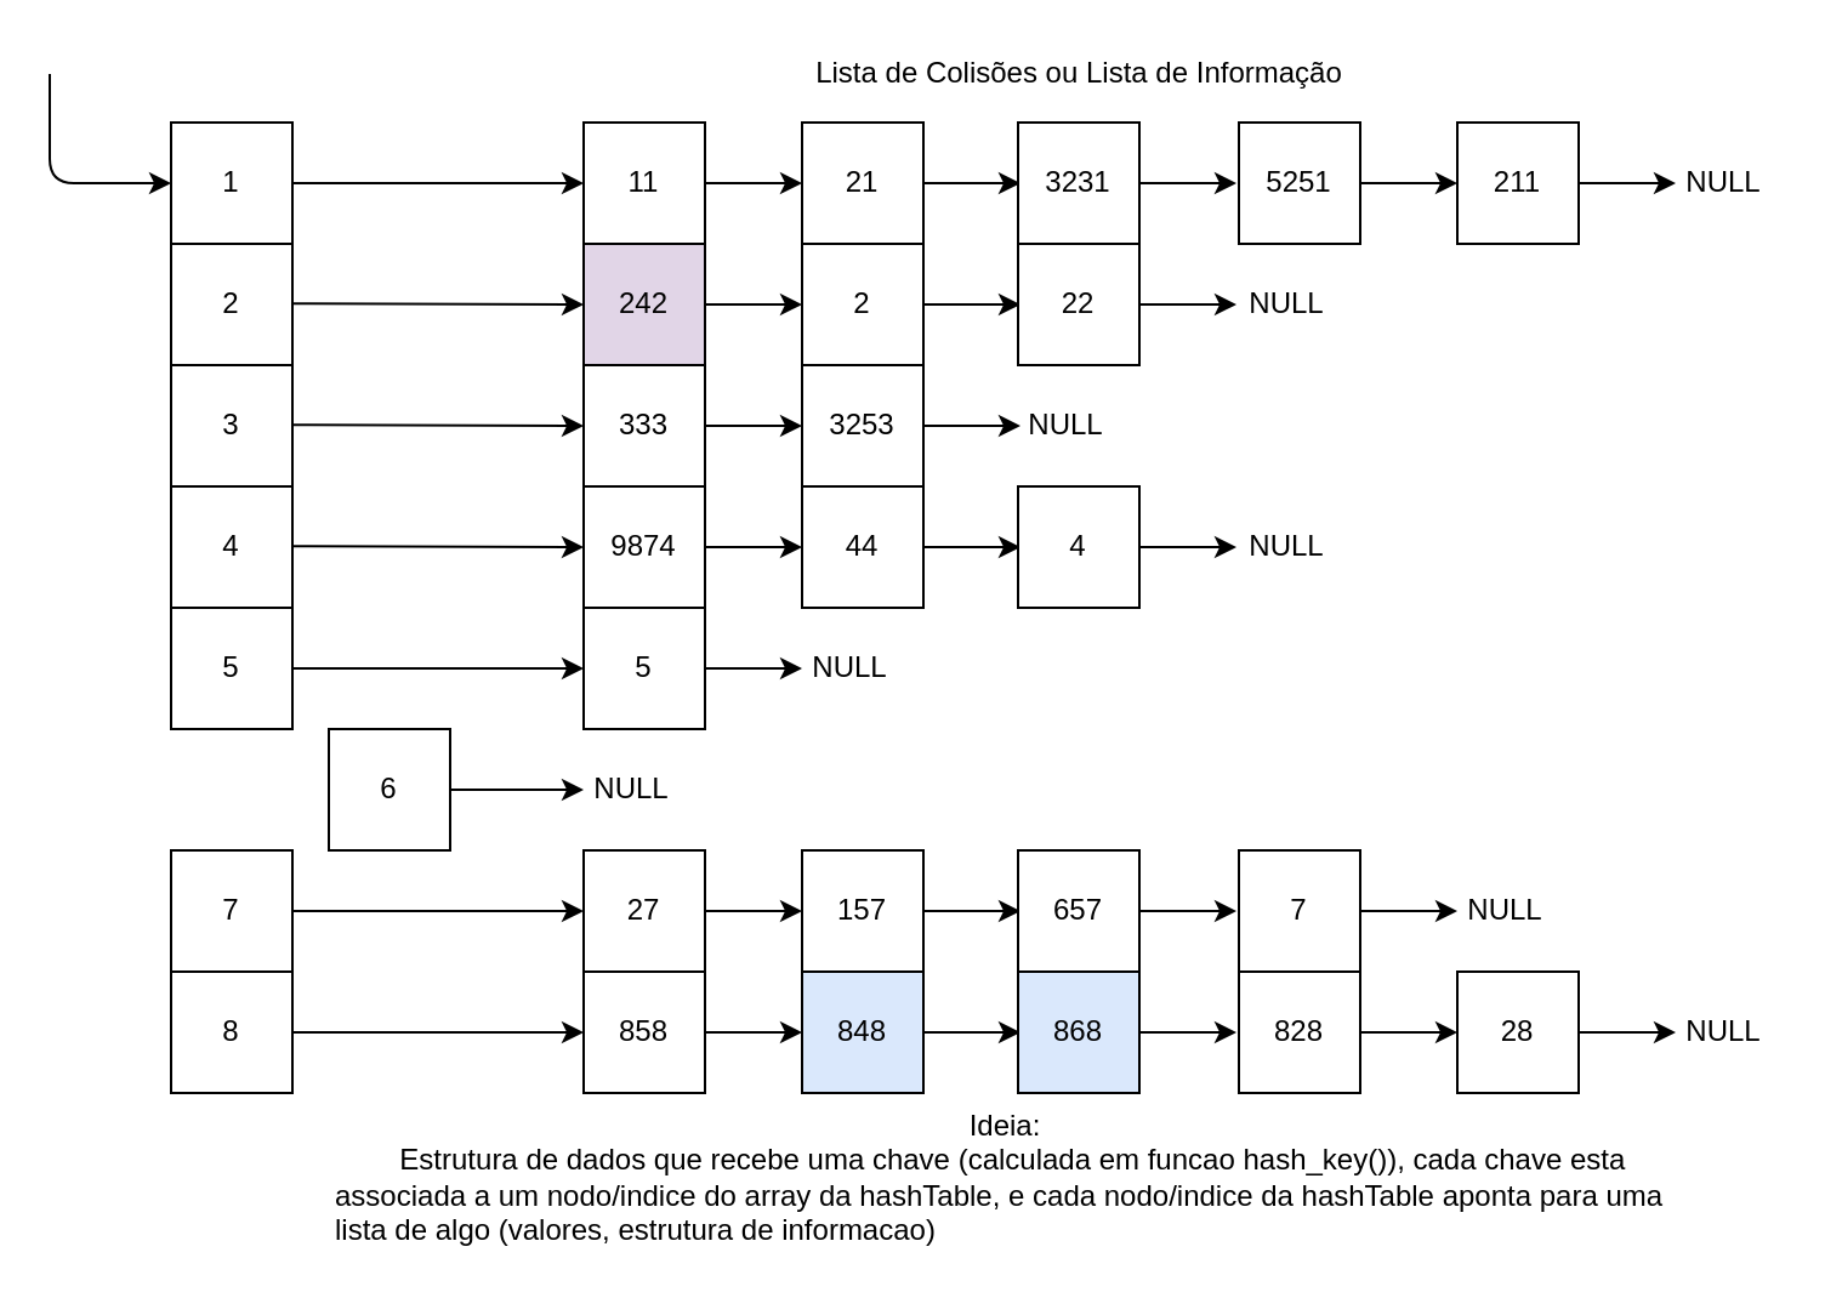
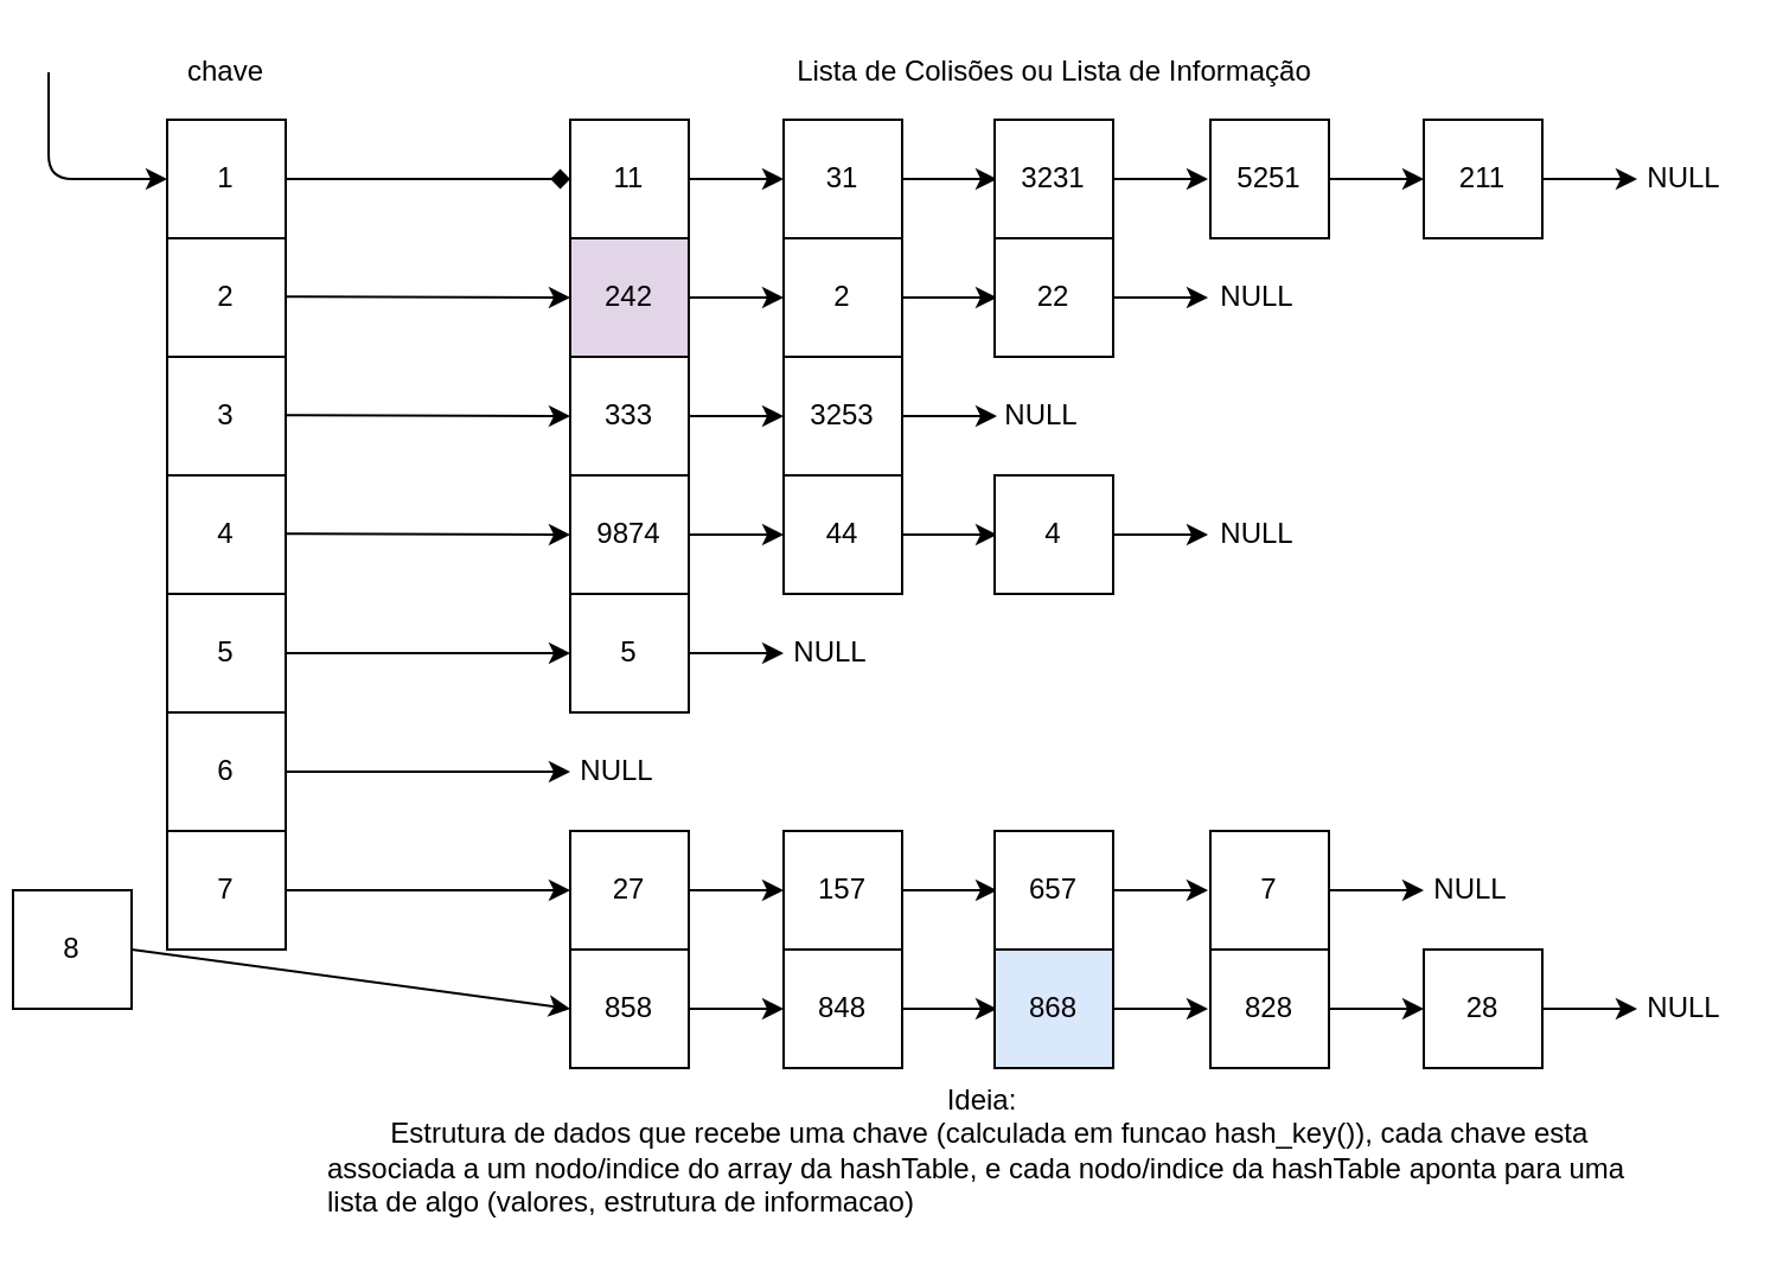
  <mxCell id="0" />
  <mxCell id="1" parent="0" />
  <mxCell id="2" value="1" style="rounded=0;whiteSpace=wrap;html=1;" vertex="1" parent="1"><mxGeometry x="70" y="50" width="50" height="50" as="geometry" /></mxCell>
  <mxCell id="3" value="2" style="rounded=0;whiteSpace=wrap;html=1;" vertex="1" parent="1"><mxGeometry x="70" y="100" width="50" height="50" as="geometry" /></mxCell>
  <mxCell id="4" value="3" style="rounded=0;whiteSpace=wrap;html=1;" vertex="1" parent="1"><mxGeometry x="70" y="150" width="50" height="50" as="geometry" /></mxCell>
  <mxCell id="5" value="4" style="rounded=0;whiteSpace=wrap;html=1;" vertex="1" parent="1"><mxGeometry x="70" y="200" width="50" height="50" as="geometry" /></mxCell>
  <mxCell id="6" value="5" style="rounded=0;whiteSpace=wrap;html=1;" vertex="1" parent="1"><mxGeometry x="70" y="250" width="50" height="50" as="geometry" /></mxCell>
- <mxCell id="7" value="6" style="rounded=0;whiteSpace=wrap;html=1;" vertex="1" parent="1"><mxGeometry x="135" y="300" width="50" height="50" as="geometry" /></mxCell>
+ <mxCell id="7" value="6" style="rounded=0;whiteSpace=wrap;html=1;" vertex="1" parent="1"><mxGeometry x="70" y="300" width="50" height="50" as="geometry" /></mxCell>
  <mxCell id="8" value="7" style="rounded=0;whiteSpace=wrap;html=1;" vertex="1" parent="1"><mxGeometry x="70" y="350" width="50" height="50" as="geometry" /></mxCell>
- <mxCell id="9" value="8" style="rounded=0;whiteSpace=wrap;html=1;" vertex="1" parent="1"><mxGeometry x="70" y="400" width="50" height="50" as="geometry" /></mxCell>
+ <mxCell id="9" value="8" style="rounded=0;whiteSpace=wrap;html=1;" vertex="1" parent="1"><mxGeometry x="5" y="375" width="50" height="50" as="geometry" /></mxCell>
  <mxCell id="10" value="" style="endArrow=classic;html=1;entryX=0;entryY=0.5;entryDx=0;entryDy=0;" edge="1" parent="1" target="2"><mxGeometry width="50" height="50" relative="1" as="geometry"><mxPoint x="20" y="30" as="sourcePoint" /><mxPoint x="430" y="180" as="targetPoint" /><Array as="points"><mxPoint x="20" y="75" /></Array></mxGeometry></mxCell>
  <mxCell id="11" value="11" style="rounded=0;whiteSpace=wrap;html=1;" vertex="1" parent="1"><mxGeometry x="240" y="50" width="50" height="50" as="geometry" /></mxCell>
  <mxCell id="12" value="" style="endArrow=classic;html=1;exitX=1;exitY=0.5;exitDx=0;exitDy=0;" edge="1" parent="1" source="11"><mxGeometry width="50" height="50" relative="1" as="geometry"><mxPoint x="460" y="230" as="sourcePoint" /><mxPoint x="330" y="75" as="targetPoint" /></mxGeometry></mxCell>
- <mxCell id="13" value="21" style="rounded=0;whiteSpace=wrap;html=1;" vertex="1" parent="1"><mxGeometry x="330" y="50" width="50" height="50" as="geometry" /></mxCell>
+ <mxCell id="13" value="31" style="rounded=0;whiteSpace=wrap;html=1;" vertex="1" parent="1"><mxGeometry x="330" y="50" width="50" height="50" as="geometry" /></mxCell>
  <mxCell id="14" value="" style="endArrow=classic;html=1;exitX=1;exitY=0.5;exitDx=0;exitDy=0;" edge="1" parent="1" source="13"><mxGeometry width="50" height="50" relative="1" as="geometry"><mxPoint x="550" y="230" as="sourcePoint" /><mxPoint x="420" y="75" as="targetPoint" /></mxGeometry></mxCell>
  <mxCell id="15" value="3231" style="rounded=0;whiteSpace=wrap;html=1;" vertex="1" parent="1"><mxGeometry x="419" y="50" width="50" height="50" as="geometry" /></mxCell>
  <mxCell id="16" value="" style="endArrow=classic;html=1;exitX=1;exitY=0.5;exitDx=0;exitDy=0;" edge="1" parent="1" source="15"><mxGeometry width="50" height="50" relative="1" as="geometry"><mxPoint x="639" y="230" as="sourcePoint" /><mxPoint x="509" y="75" as="targetPoint" /></mxGeometry></mxCell>
  <mxCell id="17" value="5251" style="rounded=0;whiteSpace=wrap;html=1;" vertex="1" parent="1"><mxGeometry x="510" y="50" width="50" height="50" as="geometry" /></mxCell>
  <mxCell id="18" value="" style="endArrow=classic;html=1;exitX=1;exitY=0.5;exitDx=0;exitDy=0;" edge="1" parent="1" source="17"><mxGeometry width="50" height="50" relative="1" as="geometry"><mxPoint x="730" y="230" as="sourcePoint" /><mxPoint x="600" y="75" as="targetPoint" /></mxGeometry></mxCell>
  <mxCell id="19" value="211" style="rounded=0;whiteSpace=wrap;html=1;" vertex="1" parent="1"><mxGeometry x="600" y="50" width="50" height="50" as="geometry" /></mxCell>
  <mxCell id="20" value="" style="endArrow=classic;html=1;exitX=1;exitY=0.5;exitDx=0;exitDy=0;" edge="1" parent="1" source="19"><mxGeometry width="50" height="50" relative="1" as="geometry"><mxPoint x="820" y="230" as="sourcePoint" /><mxPoint x="690" y="75" as="targetPoint" /></mxGeometry></mxCell>
  <mxCell id="21" value="242" style="rounded=0;whiteSpace=wrap;html=1;fillColor=#e1d5e7;" vertex="1" parent="1"><mxGeometry x="240" y="100" width="50" height="50" as="geometry" /></mxCell>
  <mxCell id="22" value="" style="endArrow=classic;html=1;exitX=1;exitY=0.5;exitDx=0;exitDy=0;" edge="1" parent="1" source="21"><mxGeometry width="50" height="50" relative="1" as="geometry"><mxPoint x="460" y="280" as="sourcePoint" /><mxPoint x="330" y="125" as="targetPoint" /></mxGeometry></mxCell>
  <mxCell id="23" value="2" style="rounded=0;whiteSpace=wrap;html=1;" vertex="1" parent="1"><mxGeometry x="330" y="100" width="50" height="50" as="geometry" /></mxCell>
  <mxCell id="24" value="" style="endArrow=classic;html=1;exitX=1;exitY=0.5;exitDx=0;exitDy=0;" edge="1" parent="1" source="23"><mxGeometry width="50" height="50" relative="1" as="geometry"><mxPoint x="550" y="280" as="sourcePoint" /><mxPoint x="420" y="125" as="targetPoint" /></mxGeometry></mxCell>
  <mxCell id="25" value="22" style="rounded=0;whiteSpace=wrap;html=1;" vertex="1" parent="1"><mxGeometry x="419" y="100" width="50" height="50" as="geometry" /></mxCell>
  <mxCell id="26" value="" style="endArrow=classic;html=1;exitX=1;exitY=0.5;exitDx=0;exitDy=0;" edge="1" parent="1" source="25"><mxGeometry width="50" height="50" relative="1" as="geometry"><mxPoint x="639" y="280" as="sourcePoint" /><mxPoint x="509" y="125" as="targetPoint" /></mxGeometry></mxCell>
  <mxCell id="27" value="333" style="rounded=0;whiteSpace=wrap;html=1;" vertex="1" parent="1"><mxGeometry x="240" y="150" width="50" height="50" as="geometry" /></mxCell>
  <mxCell id="28" value="" style="endArrow=classic;html=1;exitX=1;exitY=0.5;exitDx=0;exitDy=0;" edge="1" parent="1" source="27"><mxGeometry width="50" height="50" relative="1" as="geometry"><mxPoint x="460" y="330" as="sourcePoint" /><mxPoint x="330" y="175" as="targetPoint" /></mxGeometry></mxCell>
  <mxCell id="29" value="3253" style="rounded=0;whiteSpace=wrap;html=1;" vertex="1" parent="1"><mxGeometry x="330" y="150" width="50" height="50" as="geometry" /></mxCell>
  <mxCell id="30" value="" style="endArrow=classic;html=1;exitX=1;exitY=0.5;exitDx=0;exitDy=0;" edge="1" parent="1" source="29"><mxGeometry width="50" height="50" relative="1" as="geometry"><mxPoint x="550" y="330" as="sourcePoint" /><mxPoint x="420" y="175" as="targetPoint" /></mxGeometry></mxCell>
  <mxCell id="31" value="9874" style="rounded=0;whiteSpace=wrap;html=1;" vertex="1" parent="1"><mxGeometry x="240" y="200" width="50" height="50" as="geometry" /></mxCell>
  <mxCell id="32" value="" style="endArrow=classic;html=1;exitX=1;exitY=0.5;exitDx=0;exitDy=0;" edge="1" parent="1" source="31"><mxGeometry width="50" height="50" relative="1" as="geometry"><mxPoint x="460" y="380" as="sourcePoint" /><mxPoint x="330" y="225" as="targetPoint" /></mxGeometry></mxCell>
  <mxCell id="33" value="44" style="rounded=0;whiteSpace=wrap;html=1;" vertex="1" parent="1"><mxGeometry x="330" y="200" width="50" height="50" as="geometry" /></mxCell>
  <mxCell id="34" value="" style="endArrow=classic;html=1;exitX=1;exitY=0.5;exitDx=0;exitDy=0;" edge="1" parent="1" source="33"><mxGeometry width="50" height="50" relative="1" as="geometry"><mxPoint x="550" y="380" as="sourcePoint" /><mxPoint x="420" y="225" as="targetPoint" /></mxGeometry></mxCell>
  <mxCell id="35" value="4" style="rounded=0;whiteSpace=wrap;html=1;" vertex="1" parent="1"><mxGeometry x="419" y="200" width="50" height="50" as="geometry" /></mxCell>
  <mxCell id="36" value="" style="endArrow=classic;html=1;exitX=1;exitY=0.5;exitDx=0;exitDy=0;" edge="1" parent="1" source="35"><mxGeometry width="50" height="50" relative="1" as="geometry"><mxPoint x="639" y="380" as="sourcePoint" /><mxPoint x="509" y="225" as="targetPoint" /></mxGeometry></mxCell>
  <mxCell id="37" value="5" style="rounded=0;whiteSpace=wrap;html=1;" vertex="1" parent="1"><mxGeometry x="240" y="250" width="50" height="50" as="geometry" /></mxCell>
  <mxCell id="38" value="" style="endArrow=classic;html=1;exitX=1;exitY=0.5;exitDx=0;exitDy=0;" edge="1" parent="1" source="37"><mxGeometry width="50" height="50" relative="1" as="geometry"><mxPoint x="460" y="430" as="sourcePoint" /><mxPoint x="330" y="275" as="targetPoint" /></mxGeometry></mxCell>
  <mxCell id="39" value="27" style="rounded=0;whiteSpace=wrap;html=1;" vertex="1" parent="1"><mxGeometry x="240" y="350" width="50" height="50" as="geometry" /></mxCell>
  <mxCell id="40" value="" style="endArrow=classic;html=1;exitX=1;exitY=0.5;exitDx=0;exitDy=0;" edge="1" parent="1" source="39"><mxGeometry width="50" height="50" relative="1" as="geometry"><mxPoint x="460" y="530" as="sourcePoint" /><mxPoint x="330" y="375" as="targetPoint" /></mxGeometry></mxCell>
  <mxCell id="41" value="157" style="rounded=0;whiteSpace=wrap;html=1;" vertex="1" parent="1"><mxGeometry x="330" y="350" width="50" height="50" as="geometry" /></mxCell>
  <mxCell id="42" value="" style="endArrow=classic;html=1;exitX=1;exitY=0.5;exitDx=0;exitDy=0;" edge="1" parent="1" source="41"><mxGeometry width="50" height="50" relative="1" as="geometry"><mxPoint x="550" y="530" as="sourcePoint" /><mxPoint x="420" y="375" as="targetPoint" /></mxGeometry></mxCell>
  <mxCell id="43" value="657" style="rounded=0;whiteSpace=wrap;html=1;" vertex="1" parent="1"><mxGeometry x="419" y="350" width="50" height="50" as="geometry" /></mxCell>
  <mxCell id="44" value="" style="endArrow=classic;html=1;exitX=1;exitY=0.5;exitDx=0;exitDy=0;" edge="1" parent="1" source="43"><mxGeometry width="50" height="50" relative="1" as="geometry"><mxPoint x="639" y="530" as="sourcePoint" /><mxPoint x="509" y="375" as="targetPoint" /></mxGeometry></mxCell>
  <mxCell id="45" value="7" style="rounded=0;whiteSpace=wrap;html=1;" vertex="1" parent="1"><mxGeometry x="510" y="350" width="50" height="50" as="geometry" /></mxCell>
  <mxCell id="46" value="" style="endArrow=classic;html=1;exitX=1;exitY=0.5;exitDx=0;exitDy=0;" edge="1" parent="1" source="45"><mxGeometry width="50" height="50" relative="1" as="geometry"><mxPoint x="730" y="530" as="sourcePoint" /><mxPoint x="600" y="375" as="targetPoint" /></mxGeometry></mxCell>
  <mxCell id="47" value="858" style="rounded=0;whiteSpace=wrap;html=1;" vertex="1" parent="1"><mxGeometry x="240" y="400" width="50" height="50" as="geometry" /></mxCell>
  <mxCell id="48" value="" style="endArrow=classic;html=1;exitX=1;exitY=0.5;exitDx=0;exitDy=0;" edge="1" parent="1" source="47"><mxGeometry width="50" height="50" relative="1" as="geometry"><mxPoint x="460" y="580" as="sourcePoint" /><mxPoint x="330" y="425" as="targetPoint" /></mxGeometry></mxCell>
- <mxCell id="49" value="848" style="rounded=0;whiteSpace=wrap;html=1;fillColor=#dae8fc;" vertex="1" parent="1"><mxGeometry x="330" y="400" width="50" height="50" as="geometry" /></mxCell>
+ <mxCell id="49" value="848" style="rounded=0;whiteSpace=wrap;html=1;" vertex="1" parent="1"><mxGeometry x="330" y="400" width="50" height="50" as="geometry" /></mxCell>
  <mxCell id="50" value="" style="endArrow=classic;html=1;exitX=1;exitY=0.5;exitDx=0;exitDy=0;" edge="1" parent="1" source="49"><mxGeometry width="50" height="50" relative="1" as="geometry"><mxPoint x="550" y="580" as="sourcePoint" /><mxPoint x="420" y="425" as="targetPoint" /></mxGeometry></mxCell>
  <mxCell id="51" value="868" style="rounded=0;whiteSpace=wrap;html=1;fillColor=#dae8fc;" vertex="1" parent="1"><mxGeometry x="419" y="400" width="50" height="50" as="geometry" /></mxCell>
  <mxCell id="52" value="" style="endArrow=classic;html=1;exitX=1;exitY=0.5;exitDx=0;exitDy=0;" edge="1" parent="1" source="51"><mxGeometry width="50" height="50" relative="1" as="geometry"><mxPoint x="639" y="580" as="sourcePoint" /><mxPoint x="509" y="425" as="targetPoint" /></mxGeometry></mxCell>
  <mxCell id="53" value="828" style="rounded=0;whiteSpace=wrap;html=1;" vertex="1" parent="1"><mxGeometry x="510" y="400" width="50" height="50" as="geometry" /></mxCell>
  <mxCell id="54" value="" style="endArrow=classic;html=1;exitX=1;exitY=0.5;exitDx=0;exitDy=0;" edge="1" parent="1" source="53"><mxGeometry width="50" height="50" relative="1" as="geometry"><mxPoint x="730" y="580" as="sourcePoint" /><mxPoint x="600" y="425" as="targetPoint" /></mxGeometry></mxCell>
  <mxCell id="55" value="28" style="rounded=0;whiteSpace=wrap;html=1;" vertex="1" parent="1"><mxGeometry x="600" y="400" width="50" height="50" as="geometry" /></mxCell>
  <mxCell id="56" value="" style="endArrow=classic;html=1;exitX=1;exitY=0.5;exitDx=0;exitDy=0;" edge="1" parent="1" source="55"><mxGeometry width="50" height="50" relative="1" as="geometry"><mxPoint x="820" y="580" as="sourcePoint" /><mxPoint x="690" y="425" as="targetPoint" /></mxGeometry></mxCell>
- <mxCell id="57" value="" style="endArrow=classic;html=1;exitX=1;exitY=0.5;exitDx=0;exitDy=0;entryX=0;entryY=0.5;entryDx=0;entryDy=0;" edge="1" parent="1" source="2" target="11"><mxGeometry width="50" height="50" relative="1" as="geometry"><mxPoint x="360" y="240" as="sourcePoint" /><mxPoint x="410" y="190" as="targetPoint" /></mxGeometry></mxCell>
+ <mxCell id="57" value="" style="endArrow=diamond;html=1;exitX=1;exitY=0.5;exitDx=0;exitDy=0;entryX=0;entryY=0.5;entryDx=0;entryDy=0;" edge="1" parent="1" source="2" target="11"><mxGeometry width="50" height="50" relative="1" as="geometry"><mxPoint x="360" y="240" as="sourcePoint" /><mxPoint x="410" y="190" as="targetPoint" /></mxGeometry></mxCell>
  <mxCell id="58" value="" style="endArrow=classic;html=1;exitX=1;exitY=0.5;exitDx=0;exitDy=0;entryX=0;entryY=0.5;entryDx=0;entryDy=0;" edge="1" parent="1" target="21"><mxGeometry width="50" height="50" relative="1" as="geometry"><mxPoint x="120" y="124.66" as="sourcePoint" /><mxPoint x="160" y="124.66" as="targetPoint" /></mxGeometry></mxCell>
  <mxCell id="59" value="" style="endArrow=classic;html=1;exitX=1;exitY=0.5;exitDx=0;exitDy=0;entryX=0;entryY=0.5;entryDx=0;entryDy=0;" edge="1" parent="1" target="27"><mxGeometry width="50" height="50" relative="1" as="geometry"><mxPoint x="120" y="174.66" as="sourcePoint" /><mxPoint x="160" y="174.66" as="targetPoint" /></mxGeometry></mxCell>
  <mxCell id="60" value="" style="endArrow=classic;html=1;exitX=1;exitY=0.5;exitDx=0;exitDy=0;entryX=0;entryY=0.5;entryDx=0;entryDy=0;" edge="1" parent="1" target="31"><mxGeometry width="50" height="50" relative="1" as="geometry"><mxPoint x="120" y="224.66" as="sourcePoint" /><mxPoint x="160" y="224.66" as="targetPoint" /></mxGeometry></mxCell>
  <mxCell id="61" value="" style="endArrow=classic;html=1;exitX=1;exitY=0.5;exitDx=0;exitDy=0;entryX=0;entryY=0.5;entryDx=0;entryDy=0;" edge="1" parent="1" source="6" target="37"><mxGeometry width="50" height="50" relative="1" as="geometry"><mxPoint x="120" y="270" as="sourcePoint" /><mxPoint x="160" y="270" as="targetPoint" /></mxGeometry></mxCell>
  <mxCell id="62" value="" style="endArrow=classic;html=1;exitX=1;exitY=0.5;exitDx=0;exitDy=0;entryX=0;entryY=0.5;entryDx=0;entryDy=0;" edge="1" parent="1" source="7"><mxGeometry width="50" height="50" relative="1" as="geometry"><mxPoint x="120" y="319.66" as="sourcePoint" /><mxPoint x="240" y="325" as="targetPoint" /></mxGeometry></mxCell>
  <mxCell id="63" value="" style="endArrow=classic;html=1;exitX=1;exitY=0.5;exitDx=0;exitDy=0;entryX=0;entryY=0.5;entryDx=0;entryDy=0;" edge="1" parent="1" source="8" target="39"><mxGeometry width="50" height="50" relative="1" as="geometry"><mxPoint x="200" y="374.66" as="sourcePoint" /><mxPoint x="240" y="374.66" as="targetPoint" /></mxGeometry></mxCell>
  <mxCell id="64" value="" style="endArrow=classic;html=1;exitX=1;exitY=0.5;exitDx=0;exitDy=0;entryX=0;entryY=0.5;entryDx=0;entryDy=0;" edge="1" parent="1" source="9" target="47"><mxGeometry width="50" height="50" relative="1" as="geometry"><mxPoint x="120" y="419.66" as="sourcePoint" /><mxPoint x="160" y="419.66" as="targetPoint" /></mxGeometry></mxCell>
+ <mxCell id="65" value="chave" style="text;html=1;strokeColor=none;fillColor=none;align=center;verticalAlign=middle;whiteSpace=wrap;rounded=0;" vertex="1" parent="1"><mxGeometry x="75" y="20" width="40" height="20" as="geometry" /></mxCell>
  <mxCell id="66" value="Lista de Colisões ou Lista de Informação" style="text;html=1;strokeColor=none;fillColor=none;align=center;verticalAlign=middle;whiteSpace=wrap;rounded=0;" vertex="1" parent="1"><mxGeometry x="312.5" y="20" width="263" height="20" as="geometry" /></mxCell>
  <mxCell id="67" value="NULL" style="text;html=1;strokeColor=none;fillColor=none;align=center;verticalAlign=middle;whiteSpace=wrap;rounded=0;" vertex="1" parent="1"><mxGeometry x="690" y="65" width="40" height="20" as="geometry" /></mxCell>
  <mxCell id="68" value="NULL" style="text;html=1;strokeColor=none;fillColor=none;align=center;verticalAlign=middle;whiteSpace=wrap;rounded=0;" vertex="1" parent="1"><mxGeometry x="510" y="115" width="40" height="20" as="geometry" /></mxCell>
  <mxCell id="69" value="NULL" style="text;html=1;strokeColor=none;fillColor=none;align=center;verticalAlign=middle;whiteSpace=wrap;rounded=0;" vertex="1" parent="1"><mxGeometry x="419" y="165" width="40" height="20" as="geometry" /></mxCell>
  <mxCell id="70" value="NULL" style="text;html=1;strokeColor=none;fillColor=none;align=center;verticalAlign=middle;whiteSpace=wrap;rounded=0;" vertex="1" parent="1"><mxGeometry x="510" y="215" width="40" height="20" as="geometry" /></mxCell>
  <mxCell id="71" value="NULL" style="text;html=1;strokeColor=none;fillColor=none;align=center;verticalAlign=middle;whiteSpace=wrap;rounded=0;" vertex="1" parent="1"><mxGeometry x="330" y="265" width="40" height="20" as="geometry" /></mxCell>
  <mxCell id="72" value="NULL" style="text;html=1;strokeColor=none;fillColor=none;align=center;verticalAlign=middle;whiteSpace=wrap;rounded=0;" vertex="1" parent="1"><mxGeometry x="240" y="315" width="40" height="20" as="geometry" /></mxCell>
  <mxCell id="73" value="NULL" style="text;html=1;strokeColor=none;fillColor=none;align=center;verticalAlign=middle;whiteSpace=wrap;rounded=0;" vertex="1" parent="1"><mxGeometry x="600" y="365" width="40" height="20" as="geometry" /></mxCell>
  <mxCell id="74" value="NULL" style="text;html=1;strokeColor=none;fillColor=none;align=center;verticalAlign=middle;whiteSpace=wrap;rounded=0;" vertex="1" parent="1"><mxGeometry x="690" y="415" width="40" height="20" as="geometry" /></mxCell>
  <mxCell id="75" value="&lt;div&gt;Ideia:&lt;/div&gt;&lt;div align=&quot;left&quot;&gt;&lt;span style=&quot;white-space: pre&quot;&gt;&#09;&lt;/span&gt;Estrutura de dados que recebe uma chave (calculada em funcao hash_key()), cada chave esta associada a um nodo/indice do array da hashTable, e cada nodo/indice da hashTable aponta para uma lista de algo (valores, estrutura de informacao)&lt;br&gt;&lt;/div&gt;" style="text;html=1;strokeColor=none;fillColor=none;align=center;verticalAlign=middle;whiteSpace=wrap;rounded=0;" vertex="1" parent="1"><mxGeometry x="136.5" y="450" width="553.5" height="70" as="geometry" /></mxCell>
